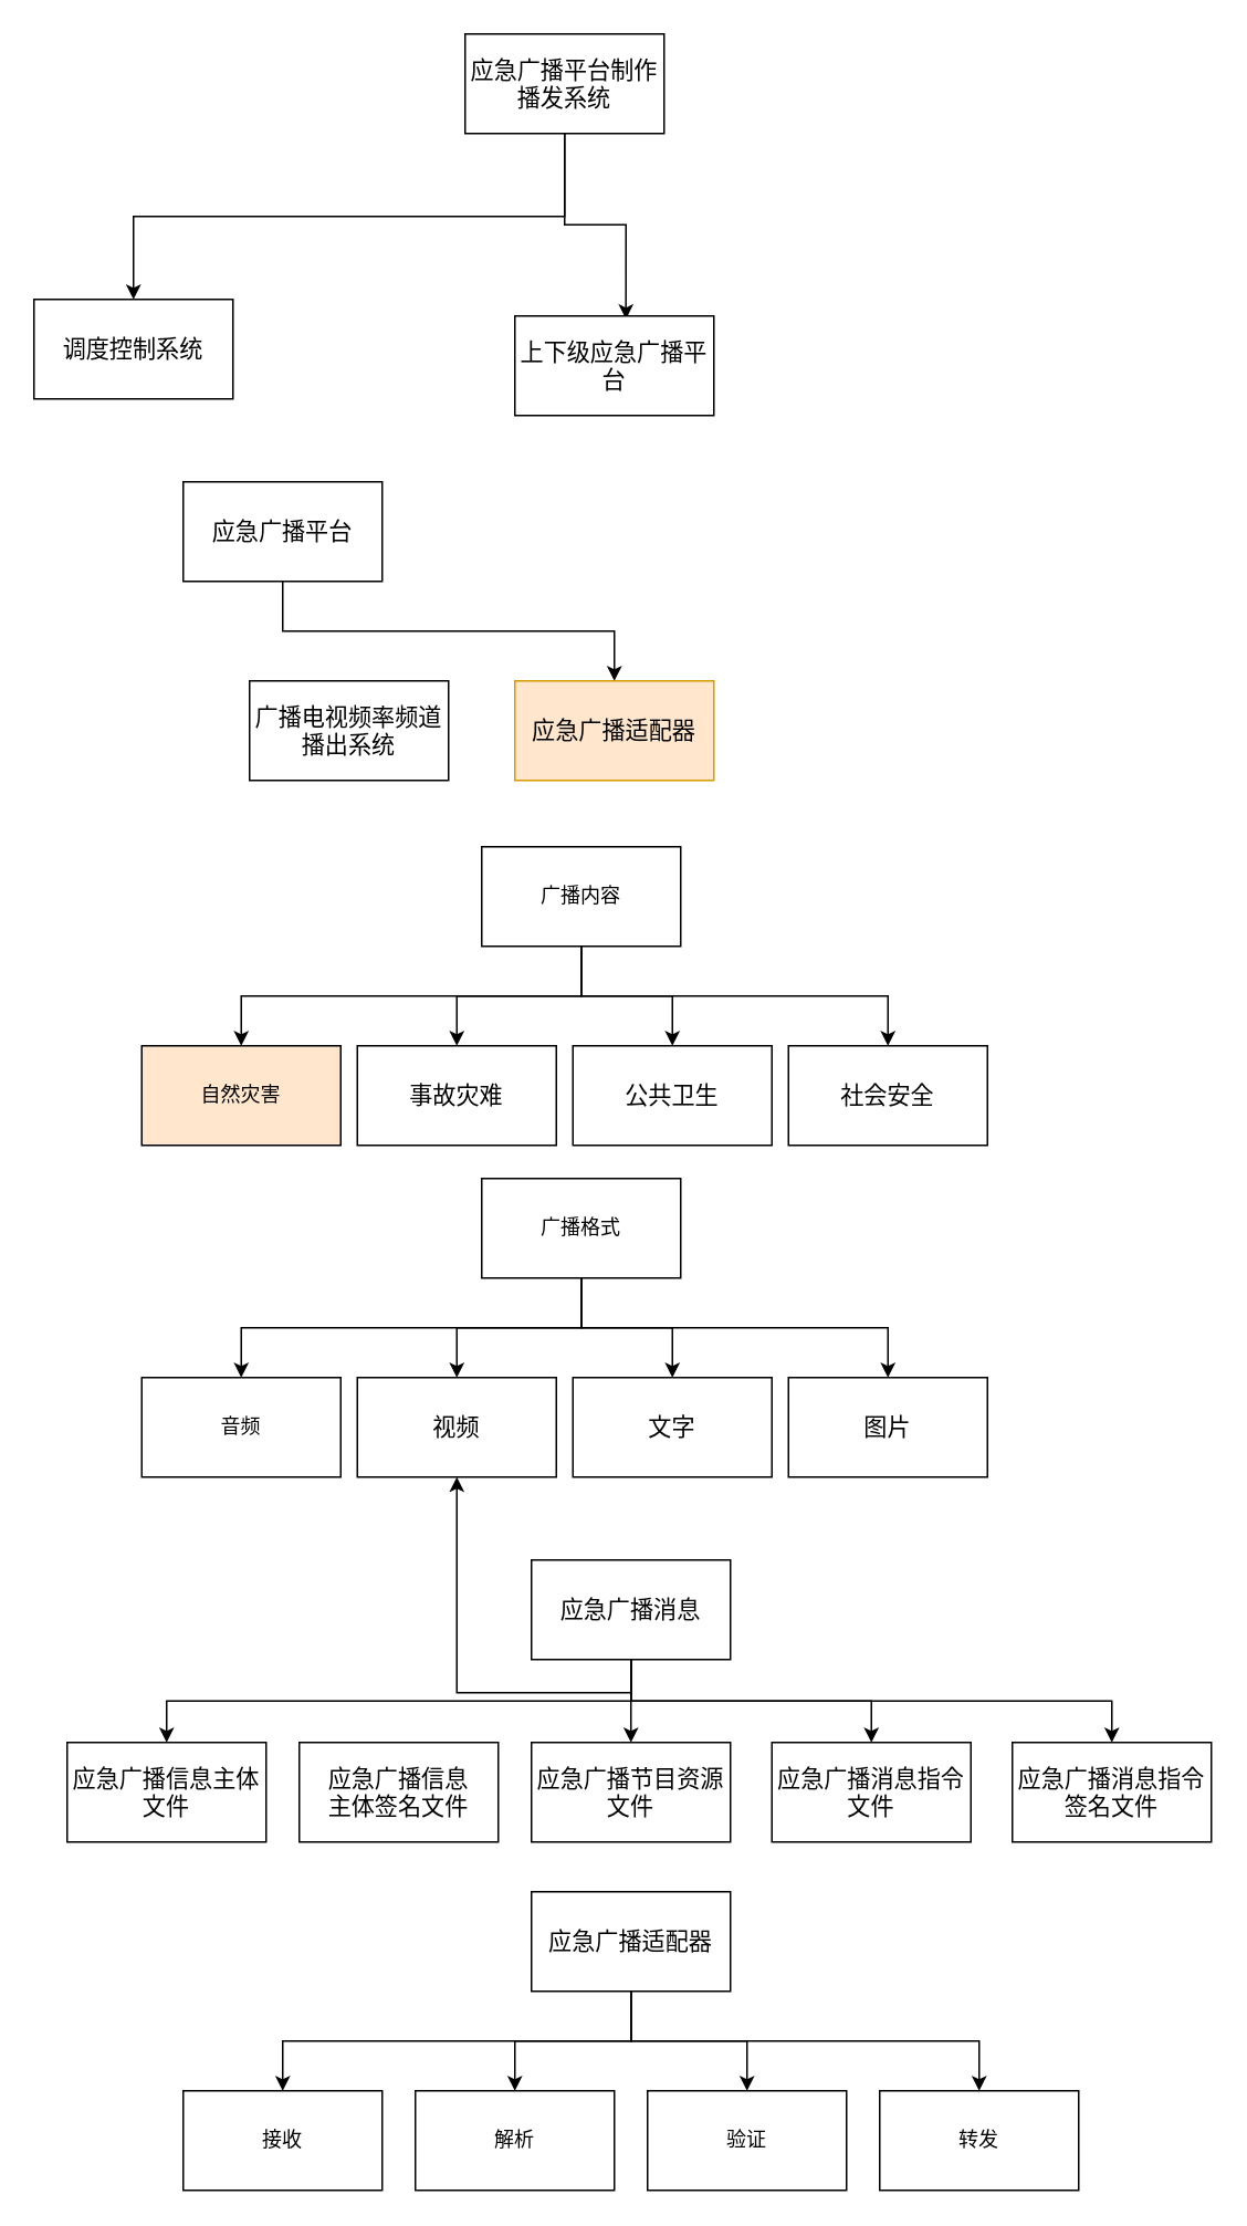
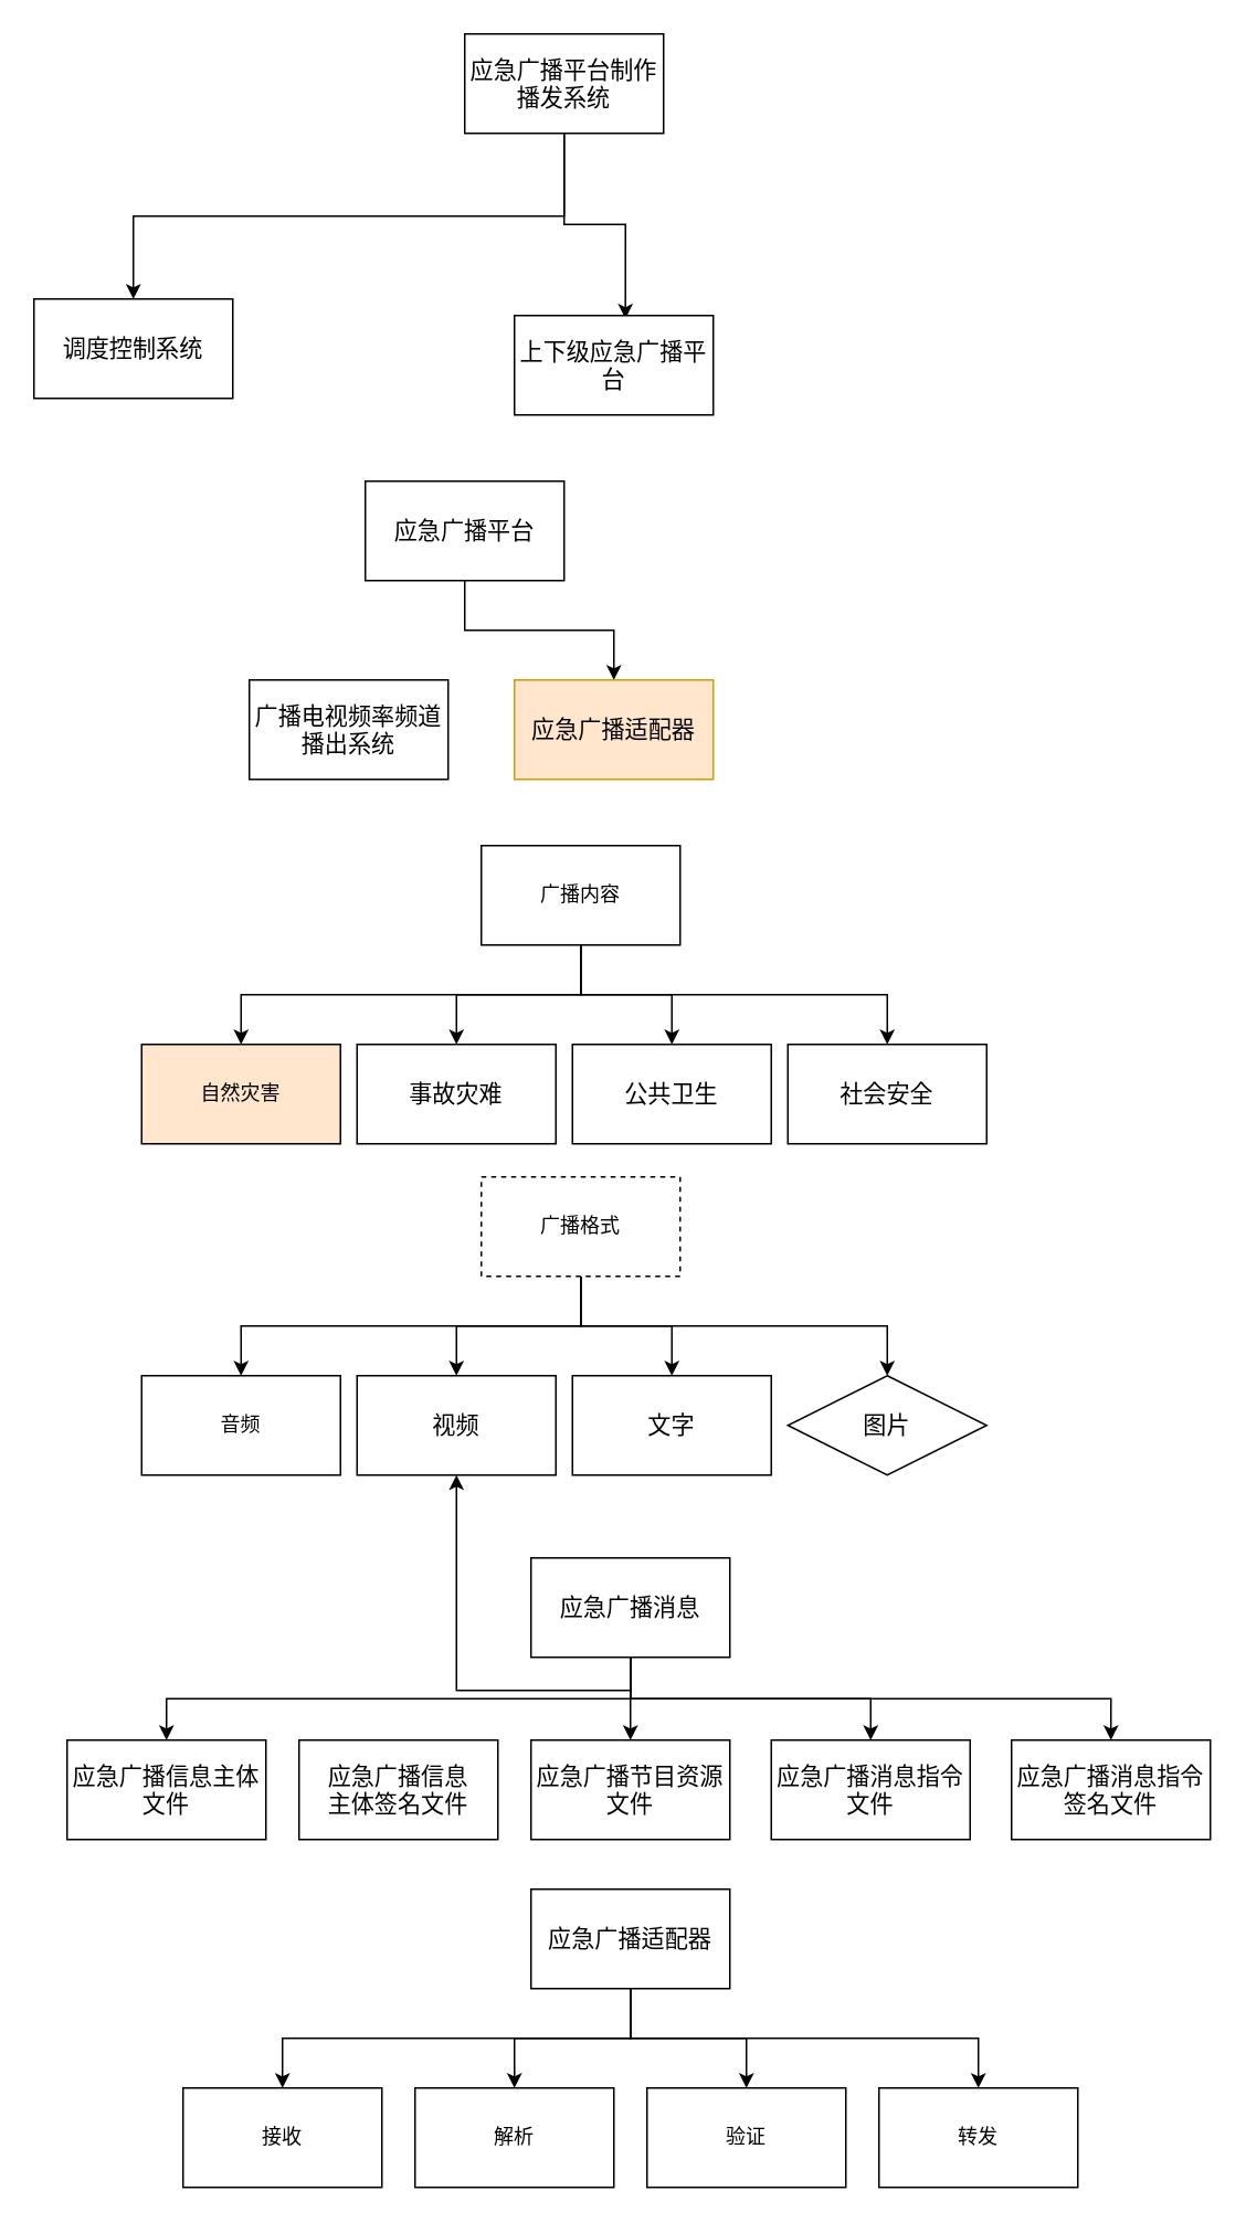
  <mxCell id="0" />
  <mxCell id="1" parent="0" />
  <mxCell id="2" style="edgeStyle=orthogonalEdgeStyle;rounded=0;orthogonalLoop=1;jettySize=auto;html=1;exitX=0.5;exitY=1;exitDx=0;exitDy=0;" edge="1" parent="1" source="4" target="5"><mxGeometry relative="1" as="geometry" /></mxCell>
  <mxCell id="3" style="edgeStyle=orthogonalEdgeStyle;rounded=0;orthogonalLoop=1;jettySize=auto;html=1;exitX=0.5;exitY=1;exitDx=0;exitDy=0;entryX=0.558;entryY=0.033;entryDx=0;entryDy=0;entryPerimeter=0;" edge="1" parent="1" source="4" target="6"><mxGeometry relative="1" as="geometry" /></mxCell>
  <mxCell id="4" value="&lt;div&gt;&lt;span style=&quot;font-size: 10.56pt&quot;&gt;应急广播平台制作播发系统&lt;/span&gt;&lt;/div&gt;" style="rounded=0;whiteSpace=wrap;html=1;" vertex="1" parent="1"><mxGeometry x="280" y="20" width="120" height="60" as="geometry" /></mxCell>
  <mxCell id="5" value="&lt;div&gt;&lt;span style=&quot;font-size: 10.56pt&quot;&gt;调度控制系统&lt;/span&gt;&lt;/div&gt;" style="rounded=0;whiteSpace=wrap;html=1;" vertex="1" parent="1"><mxGeometry x="20" y="180" width="120" height="60" as="geometry" /></mxCell>
  <mxCell id="6" value="&lt;div&gt;&lt;span style=&quot;font-size: 10.56pt&quot;&gt;上下级应急广播平台&lt;/span&gt;&lt;/div&gt;" style="rounded=0;whiteSpace=wrap;html=1;" vertex="1" parent="1"><mxGeometry x="310" y="190" width="120" height="60" as="geometry" /></mxCell>
  <mxCell id="7" style="edgeStyle=orthogonalEdgeStyle;rounded=0;orthogonalLoop=1;jettySize=auto;html=1;exitX=0.5;exitY=1;exitDx=0;exitDy=0;" edge="1" parent="1" source="8" target="10"><mxGeometry relative="1" as="geometry" /></mxCell>
- <mxCell id="8" value="&lt;div&gt;&lt;span style=&quot;font-size: 10.56pt&quot;&gt;应&lt;/span&gt;&lt;span style=&quot;font-size: 10.56pt&quot;&gt;急广播平台&lt;/span&gt;&lt;/div&gt;" style="rounded=0;whiteSpace=wrap;html=1;" vertex="1" parent="1"><mxGeometry x="110" y="290" width="120" height="60" as="geometry" /></mxCell>
+ <mxCell id="8" value="&lt;div&gt;&lt;span style=&quot;font-size: 10.56pt&quot;&gt;应&lt;/span&gt;&lt;span style=&quot;font-size: 10.56pt&quot;&gt;急广播平台&lt;/span&gt;&lt;/div&gt;" style="rounded=0;whiteSpace=wrap;html=1;" vertex="1" parent="1"><mxGeometry x="220" y="290" width="120" height="60" as="geometry" /></mxCell>
  <mxCell id="9" value="&lt;div&gt;&lt;span style=&quot;font-size: 10.56pt&quot;&gt;广播电视频率频道播出系统&lt;/span&gt;&lt;/div&gt;" style="rounded=0;whiteSpace=wrap;html=1;" vertex="1" parent="1"><mxGeometry x="150" y="410" width="120" height="60" as="geometry" /></mxCell>
  <mxCell id="10" value="&lt;div&gt;&lt;span style=&quot;font-size: 10.56pt&quot;&gt;应急广播适配器&lt;/span&gt;&lt;/div&gt;" style="rounded=0;whiteSpace=wrap;html=1;fillColor=#ffe6cc;strokeColor=#d79b00;" vertex="1" parent="1"><mxGeometry x="310" y="410" width="120" height="60" as="geometry" /></mxCell>
  <mxCell id="11" value="自然灾害" style="rounded=0;whiteSpace=wrap;html=1;fillColor=#ffe6cc;" vertex="1" parent="1"><mxGeometry x="85" y="630" width="120" height="60" as="geometry" /></mxCell>
  <mxCell id="12" value="&lt;div&gt;&lt;span style=&quot;font-size: 10.56pt&quot;&gt;事故灾难&lt;/span&gt;&lt;/div&gt;" style="rounded=0;whiteSpace=wrap;html=1;" vertex="1" parent="1"><mxGeometry x="215" y="630" width="120" height="60" as="geometry" /></mxCell>
  <mxCell id="13" value="&lt;div&gt;&lt;span style=&quot;font-size: 10.56pt&quot;&gt;公共卫生&lt;/span&gt;&lt;/div&gt;" style="rounded=0;whiteSpace=wrap;html=1;" vertex="1" parent="1"><mxGeometry x="345" y="630" width="120" height="60" as="geometry" /></mxCell>
  <mxCell id="14" value="&lt;div&gt;&lt;span style=&quot;font-size: 10.56pt&quot;&gt;社会安全&lt;/span&gt;&lt;/div&gt;" style="rounded=0;whiteSpace=wrap;html=1;" vertex="1" parent="1"><mxGeometry x="475" y="630" width="120" height="60" as="geometry" /></mxCell>
  <mxCell id="15" style="edgeStyle=orthogonalEdgeStyle;rounded=0;orthogonalLoop=1;jettySize=auto;html=1;exitX=0.5;exitY=1;exitDx=0;exitDy=0;" edge="1" parent="1" source="19" target="11"><mxGeometry relative="1" as="geometry" /></mxCell>
  <mxCell id="16" style="edgeStyle=orthogonalEdgeStyle;rounded=0;orthogonalLoop=1;jettySize=auto;html=1;exitX=0.5;exitY=1;exitDx=0;exitDy=0;" edge="1" parent="1" source="19" target="12"><mxGeometry relative="1" as="geometry" /></mxCell>
  <mxCell id="17" style="edgeStyle=orthogonalEdgeStyle;rounded=0;orthogonalLoop=1;jettySize=auto;html=1;exitX=0.5;exitY=1;exitDx=0;exitDy=0;entryX=0.5;entryY=0;entryDx=0;entryDy=0;" edge="1" parent="1" source="19" target="13"><mxGeometry relative="1" as="geometry" /></mxCell>
  <mxCell id="18" style="edgeStyle=orthogonalEdgeStyle;rounded=0;orthogonalLoop=1;jettySize=auto;html=1;exitX=0.5;exitY=1;exitDx=0;exitDy=0;" edge="1" parent="1" source="19" target="14"><mxGeometry relative="1" as="geometry" /></mxCell>
  <mxCell id="19" value="广播内容" style="rounded=0;whiteSpace=wrap;html=1;" vertex="1" parent="1"><mxGeometry x="290" y="510" width="120" height="60" as="geometry" /></mxCell>
  <mxCell id="20" value="音频" style="rounded=0;whiteSpace=wrap;html=1;" vertex="1" parent="1"><mxGeometry x="85" y="830" width="120" height="60" as="geometry" /></mxCell>
  <mxCell id="21" value="&lt;div&gt;&lt;span style=&quot;font-size: 10.56pt&quot;&gt;视频&lt;/span&gt;&lt;/div&gt;" style="rounded=0;whiteSpace=wrap;html=1;" vertex="1" parent="1"><mxGeometry x="215" y="830" width="120" height="60" as="geometry" /></mxCell>
  <mxCell id="22" value="&lt;div&gt;&lt;span style=&quot;font-size: 10.56pt&quot;&gt;文字&lt;/span&gt;&lt;/div&gt;" style="rounded=0;whiteSpace=wrap;html=1;" vertex="1" parent="1"><mxGeometry x="345" y="830" width="120" height="60" as="geometry" /></mxCell>
- <mxCell id="23" value="&lt;div&gt;&lt;span style=&quot;font-size: 10.56pt&quot;&gt;图片&lt;/span&gt;&lt;/div&gt;" style="rounded=0;whiteSpace=wrap;html=1;" vertex="1" parent="1"><mxGeometry x="475" y="830" width="120" height="60" as="geometry" /></mxCell>
+ <mxCell id="23" value="&lt;div&gt;&lt;span style=&quot;font-size: 10.56pt&quot;&gt;图片&lt;/span&gt;&lt;/div&gt;" style="rhombus;whiteSpace=wrap;html=1;" vertex="1" parent="1"><mxGeometry x="475" y="830" width="120" height="60" as="geometry" /></mxCell>
  <mxCell id="24" style="edgeStyle=orthogonalEdgeStyle;rounded=0;orthogonalLoop=1;jettySize=auto;html=1;exitX=0.5;exitY=1;exitDx=0;exitDy=0;" edge="1" parent="1" source="28" target="20"><mxGeometry relative="1" as="geometry" /></mxCell>
  <mxCell id="25" style="edgeStyle=orthogonalEdgeStyle;rounded=0;orthogonalLoop=1;jettySize=auto;html=1;exitX=0.5;exitY=1;exitDx=0;exitDy=0;" edge="1" parent="1" source="28" target="21"><mxGeometry relative="1" as="geometry" /></mxCell>
  <mxCell id="26" style="edgeStyle=orthogonalEdgeStyle;rounded=0;orthogonalLoop=1;jettySize=auto;html=1;exitX=0.5;exitY=1;exitDx=0;exitDy=0;entryX=0.5;entryY=0;entryDx=0;entryDy=0;" edge="1" parent="1" source="28" target="22"><mxGeometry relative="1" as="geometry" /></mxCell>
  <mxCell id="27" style="edgeStyle=orthogonalEdgeStyle;rounded=0;orthogonalLoop=1;jettySize=auto;html=1;exitX=0.5;exitY=1;exitDx=0;exitDy=0;" edge="1" parent="1" source="28" target="23"><mxGeometry relative="1" as="geometry" /></mxCell>
- <mxCell id="28" value="广播格式" style="rounded=0;whiteSpace=wrap;html=1;" vertex="1" parent="1"><mxGeometry x="290" y="710" width="120" height="60" as="geometry" /></mxCell>
+ <mxCell id="28" value="广播格式" style="rounded=0;whiteSpace=wrap;html=1;dashed=1;" vertex="1" parent="1"><mxGeometry x="290" y="710" width="120" height="60" as="geometry" /></mxCell>
  <mxCell id="29" style="edgeStyle=orthogonalEdgeStyle;rounded=0;orthogonalLoop=1;jettySize=auto;html=1;exitX=0.5;exitY=1;exitDx=0;exitDy=0;" edge="1" parent="1" source="34" target="35"><mxGeometry relative="1" as="geometry" /></mxCell>
  <mxCell id="30" style="edgeStyle=orthogonalEdgeStyle;rounded=0;orthogonalLoop=1;jettySize=auto;html=1;exitX=0.5;exitY=1;exitDx=0;exitDy=0;" edge="1" parent="1" source="34" target="21"><mxGeometry relative="1" as="geometry" /></mxCell>
  <mxCell id="31" style="edgeStyle=orthogonalEdgeStyle;rounded=0;orthogonalLoop=1;jettySize=auto;html=1;exitX=0.5;exitY=1;exitDx=0;exitDy=0;" edge="1" parent="1" source="34" target="37"><mxGeometry relative="1" as="geometry" /></mxCell>
  <mxCell id="32" style="edgeStyle=orthogonalEdgeStyle;rounded=0;orthogonalLoop=1;jettySize=auto;html=1;exitX=0.5;exitY=1;exitDx=0;exitDy=0;" edge="1" parent="1" source="34" target="38"><mxGeometry relative="1" as="geometry" /></mxCell>
  <mxCell id="33" style="edgeStyle=orthogonalEdgeStyle;rounded=0;orthogonalLoop=1;jettySize=auto;html=1;exitX=0.5;exitY=1;exitDx=0;exitDy=0;" edge="1" parent="1" source="34" target="39"><mxGeometry relative="1" as="geometry" /></mxCell>
  <mxCell id="34" value="&lt;div&gt;&lt;span style=&quot;font-size: 10.56pt&quot;&gt;应急广播消息&lt;/span&gt;&lt;/div&gt;" style="rounded=0;whiteSpace=wrap;html=1;" vertex="1" parent="1"><mxGeometry x="320" y="940" width="120" height="60" as="geometry" /></mxCell>
  <mxCell id="35" value="&lt;div&gt;&lt;span style=&quot;font-size: 10.56pt&quot;&gt;应急广播信息主体文件&lt;/span&gt;&lt;/div&gt;" style="rounded=0;whiteSpace=wrap;html=1;" vertex="1" parent="1"><mxGeometry x="40" y="1050" width="120" height="60" as="geometry" /></mxCell>
  <mxCell id="36" value="&lt;div&gt;&lt;span style=&quot;font-size: 10.56pt&quot;&gt;应急广播信息&lt;br/&gt;&lt;/span&gt;&lt;/div&gt;&lt;div&gt;&lt;span style=&quot;font-size: 10.56pt&quot;&gt;主体签名文件&lt;/span&gt;&lt;/div&gt;" style="rounded=0;whiteSpace=wrap;html=1;" vertex="1" parent="1"><mxGeometry x="180" y="1050" width="120" height="60" as="geometry" /></mxCell>
  <mxCell id="37" value="&lt;div&gt;&lt;span style=&quot;font-size: 10.56pt&quot;&gt;应急广播节目资源文件&lt;/span&gt;&lt;/div&gt;" style="rounded=0;whiteSpace=wrap;html=1;" vertex="1" parent="1"><mxGeometry x="320" y="1050" width="120" height="60" as="geometry" /></mxCell>
  <mxCell id="38" value="&lt;div&gt;&lt;span style=&quot;font-size: 10.56pt&quot;&gt;应急广播消息指令文件&lt;/span&gt;&lt;/div&gt;" style="rounded=0;whiteSpace=wrap;html=1;" vertex="1" parent="1"><mxGeometry x="465" y="1050" width="120" height="60" as="geometry" /></mxCell>
  <mxCell id="39" value="&lt;div&gt;&lt;span style=&quot;font-size: 10.56pt&quot;&gt;应急广播消息指令签名文件&lt;/span&gt;&lt;/div&gt;" style="rounded=0;whiteSpace=wrap;html=1;" vertex="1" parent="1"><mxGeometry x="610" y="1050" width="120" height="60" as="geometry" /></mxCell>
  <mxCell id="40" style="edgeStyle=orthogonalEdgeStyle;rounded=0;orthogonalLoop=1;jettySize=auto;html=1;exitX=0.5;exitY=1;exitDx=0;exitDy=0;" edge="1" parent="1" source="44" target="45"><mxGeometry relative="1" as="geometry" /></mxCell>
  <mxCell id="41" style="edgeStyle=orthogonalEdgeStyle;rounded=0;orthogonalLoop=1;jettySize=auto;html=1;exitX=0.5;exitY=1;exitDx=0;exitDy=0;" edge="1" parent="1" source="44" target="46"><mxGeometry relative="1" as="geometry" /></mxCell>
  <mxCell id="42" style="edgeStyle=orthogonalEdgeStyle;rounded=0;orthogonalLoop=1;jettySize=auto;html=1;exitX=0.5;exitY=1;exitDx=0;exitDy=0;" edge="1" parent="1" source="44" target="47"><mxGeometry relative="1" as="geometry" /></mxCell>
  <mxCell id="43" style="edgeStyle=orthogonalEdgeStyle;rounded=0;orthogonalLoop=1;jettySize=auto;html=1;exitX=0.5;exitY=1;exitDx=0;exitDy=0;" edge="1" parent="1" source="44" target="48"><mxGeometry relative="1" as="geometry" /></mxCell>
  <mxCell id="44" value="&lt;div&gt;&lt;span style=&quot;font-size: 10.56pt&quot;&gt;应急广播适配器&lt;/span&gt;&lt;/div&gt;" style="rounded=0;whiteSpace=wrap;html=1;" vertex="1" parent="1"><mxGeometry x="320" y="1140" width="120" height="60" as="geometry" /></mxCell>
  <mxCell id="45" value="接收" style="rounded=0;whiteSpace=wrap;html=1;" vertex="1" parent="1"><mxGeometry x="110" y="1260" width="120" height="60" as="geometry" /></mxCell>
  <mxCell id="46" value="解析" style="rounded=0;whiteSpace=wrap;html=1;" vertex="1" parent="1"><mxGeometry x="250" y="1260" width="120" height="60" as="geometry" /></mxCell>
  <mxCell id="47" value="验证" style="rounded=0;whiteSpace=wrap;html=1;" vertex="1" parent="1"><mxGeometry x="390" y="1260" width="120" height="60" as="geometry" /></mxCell>
  <mxCell id="48" value="转发" style="rounded=0;whiteSpace=wrap;html=1;" vertex="1" parent="1"><mxGeometry x="530" y="1260" width="120" height="60" as="geometry" /></mxCell>
